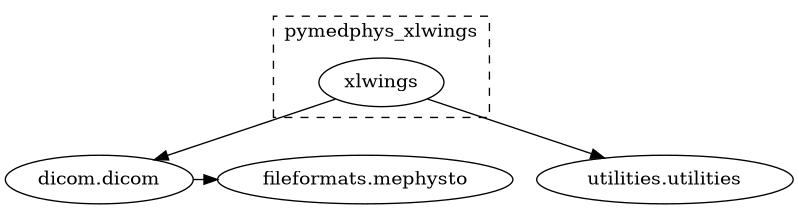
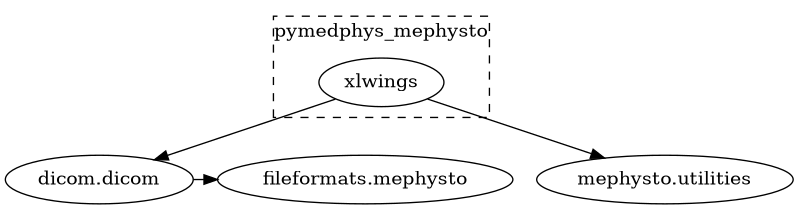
  strict digraph {
    rankdir=TB
    n1 [label="dicom.dicom"]
    n2 [label="fileformats.mephysto"]
-   n3 [label="utilities.utilities"]
+   n3 [label="mephysto.utilities"]
    n4 [label=xlwings]
    subgraph sub_1 {
      rank=same
      n1
      n2
      n3
    }
    subgraph cluster_2 {
-     label=pymedphys_xlwings
+     label=pymedphys_mephysto
      style=dashed
      subgraph sub_3 {
        label=pymedphys_xlwings
        rank=same
        style=dashed
        n4
      }
    }
    n1 -> n2
    n4 -> n1
    n4 -> n3
  }
